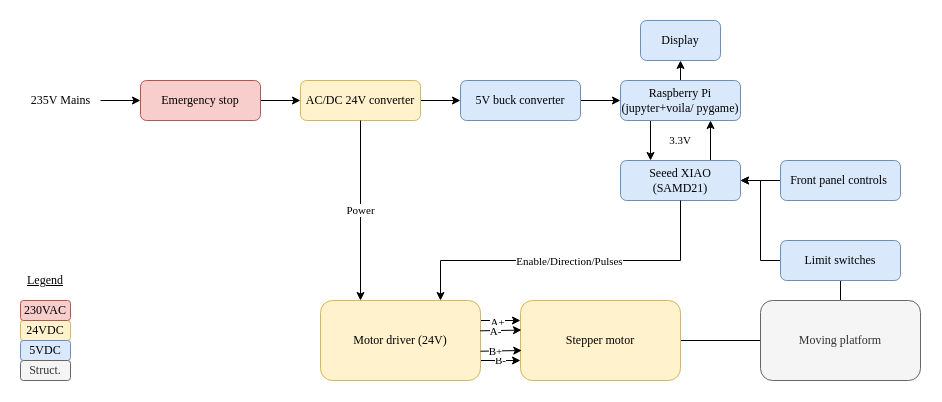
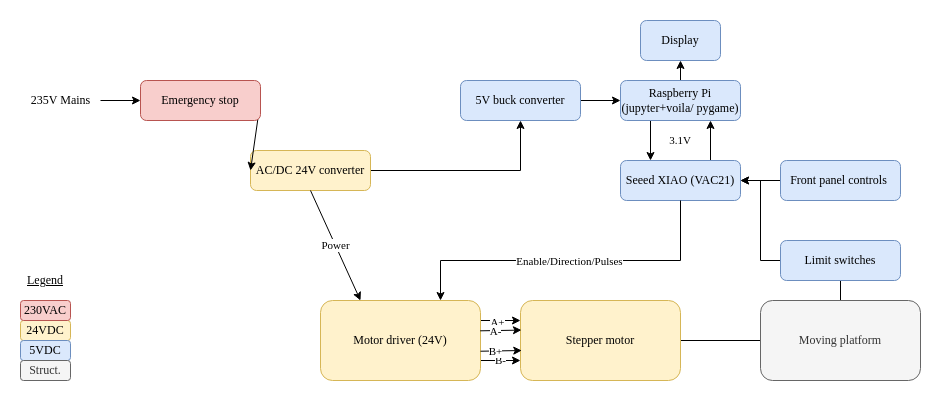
  <mxCell id="0" />
  <mxCell id="1" parent="0" />
  <mxCell id="2" value="" style="edgeStyle=orthogonalEdgeStyle;rounded=0;orthogonalLoop=1;jettySize=auto;html=1;endArrow=none;endFill=0;fontFamily=Inconsolata;fontSource=https%3A%2F%2Ffonts.googleapis.com%2Fcss%3Ffamily%3DInconsolata;" parent="1" source="3" target="37" edge="1"><mxGeometry relative="1" as="geometry" /></mxCell>
  <mxCell id="3" value="Stepper motor" style="rounded=1;whiteSpace=wrap;html=1;fontFamily=Inconsolata;fontSource=https%3A%2F%2Ffonts.googleapis.com%2Fcss%3Ffamily%3DInconsolata;fillColor=#fff2cc;strokeColor=#d6b656;" parent="1" vertex="1"><mxGeometry x="520" y="300" width="160" height="80" as="geometry" /></mxCell>
  <mxCell id="4" value="" style="edgeStyle=orthogonalEdgeStyle;rounded=0;orthogonalLoop=1;jettySize=auto;html=1;fontFamily=Inconsolata;fontSource=https%3A%2F%2Ffonts.googleapis.com%2Fcss%3Ffamily%3DInconsolata;" parent="1" source="5" target="22" edge="1"><mxGeometry relative="1" as="geometry" /></mxCell>
- <mxCell id="5" value="AC/DC 24V converter" style="rounded=1;whiteSpace=wrap;html=1;fontFamily=Inconsolata;fontSource=https%3A%2F%2Ffonts.googleapis.com%2Fcss%3Ffamily%3DInconsolata;fillColor=#fff2cc;strokeColor=#d6b656;" parent="1" vertex="1"><mxGeometry x="300" y="80" width="120" height="40" as="geometry" /></mxCell>
+ <mxCell id="5" value="AC/DC 24V converter" style="rounded=1;whiteSpace=wrap;html=1;fontFamily=Inconsolata;fontSource=https%3A%2F%2Ffonts.googleapis.com%2Fcss%3Ffamily%3DInconsolata;fillColor=#fff2cc;strokeColor=#d6b656;" parent="1" vertex="1"><mxGeometry x="250" y="150" width="120" height="40" as="geometry" /></mxCell>
  <mxCell id="6" value="" style="endArrow=classic;html=1;entryX=0;entryY=0.5;entryDx=0;entryDy=0;fontFamily=Inconsolata;fontSource=https%3A%2F%2Ffonts.googleapis.com%2Fcss%3Ffamily%3DInconsolata;" parent="1" target="5" edge="1"><mxGeometry width="50" height="50" relative="1" as="geometry"><mxPoint x="260" y="100" as="sourcePoint" /><mxPoint x="200" y="90" as="targetPoint" /></mxGeometry></mxCell>
  <mxCell id="7" value="" style="edgeStyle=orthogonalEdgeStyle;rounded=0;orthogonalLoop=1;jettySize=auto;html=1;fontFamily=Inconsolata;fontSource=https%3A%2F%2Ffonts.googleapis.com%2Fcss%3Ffamily%3DInconsolata;" parent="1" source="8" target="9" edge="1"><mxGeometry relative="1" as="geometry" /></mxCell>
  <mxCell id="8" value="235V Mains" style="text;html=1;align=center;verticalAlign=middle;resizable=0;points=[];autosize=1;fontFamily=Inconsolata;fontSource=https%3A%2F%2Ffonts.googleapis.com%2Fcss%3Ffamily%3DInconsolata;" parent="1" vertex="1"><mxGeometry y="90" width="80" height="20" as="geometry" x="20" /></mxCell>
  <mxCell id="9" value="Emergency stop" style="rounded=1;whiteSpace=wrap;html=1;fontFamily=Inconsolata;fontSource=https%3A%2F%2Ffonts.googleapis.com%2Fcss%3Ffamily%3DInconsolata;fillColor=#f8cecc;strokeColor=#b85450;" parent="1" vertex="1"><mxGeometry x="140" y="80" width="120" height="40" as="geometry" /></mxCell>
  <mxCell id="10" value="B-" style="edgeStyle=orthogonalEdgeStyle;rounded=0;orthogonalLoop=1;jettySize=auto;html=1;exitX=1;exitY=0.75;exitDx=0;exitDy=0;entryX=0;entryY=0.75;entryDx=0;entryDy=0;fontFamily=Inconsolata;fontSource=https%3A%2F%2Ffonts.googleapis.com%2Fcss%3Ffamily%3DInconsolata;" parent="1" source="13" target="3" edge="1"><mxGeometry relative="1" as="geometry" /></mxCell>
  <mxCell id="11" style="edgeStyle=orthogonalEdgeStyle;rounded=0;orthogonalLoop=1;jettySize=auto;html=1;exitX=1;exitY=0.25;exitDx=0;exitDy=0;entryX=0;entryY=0.25;entryDx=0;entryDy=0;fontFamily=Inconsolata;fontSource=https%3A%2F%2Ffonts.googleapis.com%2Fcss%3Ffamily%3DInconsolata;" parent="1" source="13" target="3" edge="1"><mxGeometry relative="1" as="geometry" /></mxCell>
  <mxCell id="12" value="A+" style="edgeLabel;html=1;align=center;verticalAlign=middle;resizable=0;points=[];fontFamily=Inconsolata;fontSource=https%3A%2F%2Ffonts.googleapis.com%2Fcss%3Ffamily%3DInconsolata;" parent="11" vertex="1" connectable="0"><mxGeometry x="-0.208" y="-1" relative="1" as="geometry"><mxPoint as="offset" /></mxGeometry></mxCell>
  <mxCell id="13" value="Motor driver (24V)" style="rounded=1;whiteSpace=wrap;html=1;fontFamily=Inconsolata;fontSource=https%3A%2F%2Ffonts.googleapis.com%2Fcss%3Ffamily%3DInconsolata;fillColor=#fff2cc;strokeColor=#d6b656;" parent="1" vertex="1"><mxGeometry x="320" y="300" width="160" height="80" as="geometry" /></mxCell>
  <mxCell id="14" value="" style="endArrow=classic;html=1;exitX=0.998;exitY=0.379;exitDx=0;exitDy=0;exitPerimeter=0;entryX=0.006;entryY=0.37;entryDx=0;entryDy=0;entryPerimeter=0;fontFamily=Inconsolata;fontSource=https%3A%2F%2Ffonts.googleapis.com%2Fcss%3Ffamily%3DInconsolata;" parent="1" source="13" target="3" edge="1"><mxGeometry width="50" height="50" relative="1" as="geometry"><mxPoint x="490" y="310" as="sourcePoint" /><mxPoint x="540" y="260" as="targetPoint" /></mxGeometry></mxCell>
  <mxCell id="15" value="A-" style="edgeLabel;html=1;align=center;verticalAlign=middle;resizable=0;points=[];fontFamily=Inconsolata;fontSource=https%3A%2F%2Ffonts.googleapis.com%2Fcss%3Ffamily%3DInconsolata;" parent="14" vertex="1" connectable="0"><mxGeometry x="-0.254" relative="1" as="geometry"><mxPoint as="offset" /></mxGeometry></mxCell>
  <mxCell id="16" value="" style="endArrow=classic;html=1;exitX=0.998;exitY=0.379;exitDx=0;exitDy=0;exitPerimeter=0;entryX=0.006;entryY=0.37;entryDx=0;entryDy=0;entryPerimeter=0;fontFamily=Inconsolata;fontSource=https%3A%2F%2Ffonts.googleapis.com%2Fcss%3Ffamily%3DInconsolata;" parent="1" edge="1"><mxGeometry width="50" height="50" relative="1" as="geometry"><mxPoint x="480" y="350.72" as="sourcePoint" /><mxPoint x="521.28" y="350" as="targetPoint" /></mxGeometry></mxCell>
  <mxCell id="17" value="B+" style="edgeLabel;html=1;align=center;verticalAlign=middle;resizable=0;points=[];fontFamily=Inconsolata;fontSource=https%3A%2F%2Ffonts.googleapis.com%2Fcss%3Ffamily%3DInconsolata;" parent="16" vertex="1" connectable="0"><mxGeometry x="-0.254" relative="1" as="geometry"><mxPoint as="offset" /></mxGeometry></mxCell>
  <mxCell id="18" value="Display" style="rounded=1;whiteSpace=wrap;html=1;fontFamily=Inconsolata;fontSource=https%3A%2F%2Ffonts.googleapis.com%2Fcss%3Ffamily%3DInconsolata;fillColor=#dae8fc;strokeColor=#6c8ebf;" parent="1" vertex="1"><mxGeometry x="640" y="20" width="80" height="40" as="geometry" /></mxCell>
  <mxCell id="19" value="" style="edgeStyle=orthogonalEdgeStyle;rounded=0;orthogonalLoop=1;jettySize=auto;html=1;fontFamily=Inconsolata;fontSource=https%3A%2F%2Ffonts.googleapis.com%2Fcss%3Ffamily%3DInconsolata;" parent="1" source="20" target="27" edge="1"><mxGeometry relative="1" as="geometry" /></mxCell>
  <mxCell id="20" value="Front panel controls&amp;nbsp;" style="rounded=1;whiteSpace=wrap;html=1;fontFamily=Inconsolata;fontSource=https%3A%2F%2Ffonts.googleapis.com%2Fcss%3Ffamily%3DInconsolata;fillColor=#dae8fc;strokeColor=#6c8ebf;" parent="1" vertex="1"><mxGeometry x="780" y="160" width="120" height="40" as="geometry" /></mxCell>
  <mxCell id="21" value="" style="edgeStyle=orthogonalEdgeStyle;rounded=0;orthogonalLoop=1;jettySize=auto;html=1;fontFamily=Inconsolata;fontSource=https%3A%2F%2Ffonts.googleapis.com%2Fcss%3Ffamily%3DInconsolata;" parent="1" source="22" target="25" edge="1"><mxGeometry relative="1" as="geometry" /></mxCell>
  <mxCell id="22" value="5V buck converter" style="rounded=1;whiteSpace=wrap;html=1;fontFamily=Inconsolata;fontSource=https%3A%2F%2Ffonts.googleapis.com%2Fcss%3Ffamily%3DInconsolata;fillColor=#dae8fc;strokeColor=#6c8ebf;" parent="1" vertex="1"><mxGeometry x="460" y="80" width="120" height="40" as="geometry" /></mxCell>
  <mxCell id="23" style="edgeStyle=orthogonalEdgeStyle;rounded=0;orthogonalLoop=1;jettySize=auto;html=1;exitX=0.25;exitY=1;exitDx=0;exitDy=0;entryX=0.25;entryY=0;entryDx=0;entryDy=0;fontFamily=Inconsolata;fontSource=https%3A%2F%2Ffonts.googleapis.com%2Fcss%3Ffamily%3DInconsolata;" parent="1" source="25" target="27" edge="1"><mxGeometry relative="1" as="geometry" /></mxCell>
  <mxCell id="24" style="edgeStyle=orthogonalEdgeStyle;rounded=0;orthogonalLoop=1;jettySize=auto;html=1;exitX=0.5;exitY=0;exitDx=0;exitDy=0;entryX=0.5;entryY=1;entryDx=0;entryDy=0;fontFamily=Inconsolata;fontSource=https%3A%2F%2Ffonts.googleapis.com%2Fcss%3Ffamily%3DInconsolata;" parent="1" source="25" target="18" edge="1"><mxGeometry relative="1" as="geometry" /></mxCell>
  <mxCell id="25" value="Raspberry Pi (jupyter+voila/ pygame)" style="rounded=1;whiteSpace=wrap;html=1;fontFamily=Inconsolata;fontSource=https%3A%2F%2Ffonts.googleapis.com%2Fcss%3Ffamily%3DInconsolata;fillColor=#dae8fc;strokeColor=#6c8ebf;" parent="1" vertex="1"><mxGeometry x="620" y="80" width="120" height="40" as="geometry" /></mxCell>
  <mxCell id="26" style="edgeStyle=orthogonalEdgeStyle;rounded=0;orthogonalLoop=1;jettySize=auto;html=1;exitX=0.75;exitY=0;exitDx=0;exitDy=0;entryX=0.75;entryY=1;entryDx=0;entryDy=0;fontFamily=Inconsolata;fontSource=https%3A%2F%2Ffonts.googleapis.com%2Fcss%3Ffamily%3DInconsolata;" parent="1" source="27" target="25" edge="1"><mxGeometry relative="1" as="geometry" /></mxCell>
- <mxCell id="27" value="Seeed XIAO (SAMD21)" style="rounded=1;whiteSpace=wrap;html=1;fontFamily=Inconsolata;fontSource=https%3A%2F%2Ffonts.googleapis.com%2Fcss%3Ffamily%3DInconsolata;fillColor=#dae8fc;strokeColor=#6c8ebf;" parent="1" vertex="1"><mxGeometry x="620" y="160" width="120" height="40" as="geometry" /></mxCell>
+ <mxCell id="27" value="Seeed XIAO (VAC21)" style="rounded=1;whiteSpace=wrap;html=1;fontFamily=Inconsolata;fontSource=https%3A%2F%2Ffonts.googleapis.com%2Fcss%3Ffamily%3DInconsolata;fillColor=#dae8fc;strokeColor=#6c8ebf;" parent="1" vertex="1"><mxGeometry x="620" y="160" width="120" height="40" as="geometry" /></mxCell>
  <mxCell id="28" style="edgeStyle=orthogonalEdgeStyle;rounded=0;orthogonalLoop=1;jettySize=auto;html=1;entryX=1;entryY=0.5;entryDx=0;entryDy=0;fontFamily=Inconsolata;fontSource=https%3A%2F%2Ffonts.googleapis.com%2Fcss%3Ffamily%3DInconsolata;" parent="1" source="30" target="27" edge="1"><mxGeometry relative="1" as="geometry" /></mxCell>
  <mxCell id="29" value="" style="edgeStyle=orthogonalEdgeStyle;rounded=0;orthogonalLoop=1;jettySize=auto;html=1;fontFamily=Inconsolata;fontSource=https%3A%2F%2Ffonts.googleapis.com%2Fcss%3Ffamily%3DInconsolata;endArrow=none;endFill=0;" parent="1" source="30" target="37" edge="1"><mxGeometry relative="1" as="geometry" /></mxCell>
  <mxCell id="30" value="Limit switches" style="rounded=1;whiteSpace=wrap;html=1;fontFamily=Inconsolata;fontSource=https%3A%2F%2Ffonts.googleapis.com%2Fcss%3Ffamily%3DInconsolata;fillColor=#dae8fc;strokeColor=#6c8ebf;" parent="1" vertex="1"><mxGeometry x="780" y="240" width="120" height="40" as="geometry" /></mxCell>
  <mxCell id="31" value="Power" style="endArrow=classic;html=1;fontFamily=Inconsolata;fontSource=https%3A%2F%2Ffonts.googleapis.com%2Fcss%3Ffamily%3DInconsolata;exitX=0.5;exitY=1;exitDx=0;exitDy=0;entryX=0.25;entryY=0;entryDx=0;entryDy=0;" parent="1" source="5" target="13" edge="1"><mxGeometry width="50" height="50" relative="1" as="geometry"><mxPoint x="250" y="230" as="sourcePoint" /><mxPoint x="300" y="180" as="targetPoint" /></mxGeometry></mxCell>
  <mxCell id="32" value="" style="endArrow=classic;html=1;fontFamily=Inconsolata;fontSource=https%3A%2F%2Ffonts.googleapis.com%2Fcss%3Ffamily%3DInconsolata;exitX=0.5;exitY=1;exitDx=0;exitDy=0;entryX=0.75;entryY=0;entryDx=0;entryDy=0;rounded=0;" parent="1" source="27" target="13" edge="1"><mxGeometry width="50" height="50" relative="1" as="geometry"><mxPoint x="470" y="300" as="sourcePoint" /><mxPoint x="520" y="250" as="targetPoint" /><Array as="points"><mxPoint x="680" y="260" /><mxPoint x="440" y="260" /></Array></mxGeometry></mxCell>
  <mxCell id="33" value="Enable/Direction/Pulses" style="edgeLabel;html=1;align=center;verticalAlign=middle;resizable=0;points=[];fontFamily=Inconsolata;" parent="32" vertex="1" connectable="0"><mxGeometry x="0.01" relative="1" as="geometry"><mxPoint as="offset" /></mxGeometry></mxCell>
  <mxCell id="34" value="24VDC" style="rounded=1;whiteSpace=wrap;html=1;fontFamily=Inconsolata;fontSource=https%3A%2F%2Ffonts.googleapis.com%2Fcss%3Ffamily%3DInconsolata;fillColor=#fff2cc;strokeColor=#d6b656;" parent="1" vertex="1"><mxGeometry y="320" width="50" height="20" as="geometry" x="20" /></mxCell>
  <mxCell id="35" value="5VDC" style="rounded=1;whiteSpace=wrap;html=1;fontFamily=Inconsolata;fontSource=https%3A%2F%2Ffonts.googleapis.com%2Fcss%3Ffamily%3DInconsolata;fillColor=#dae8fc;strokeColor=#6c8ebf;" parent="1" vertex="1"><mxGeometry y="340" width="50" height="20" as="geometry" x="20" /></mxCell>
  <mxCell id="36" value="230VAC" style="rounded=1;whiteSpace=wrap;html=1;fontFamily=Inconsolata;fontSource=https%3A%2F%2Ffonts.googleapis.com%2Fcss%3Ffamily%3DInconsolata;fillColor=#f8cecc;strokeColor=#b85450;" parent="1" vertex="1"><mxGeometry y="300" width="50" height="20" as="geometry" x="20" /></mxCell>
  <mxCell id="37" value="Moving platform" style="rounded=1;whiteSpace=wrap;html=1;fontFamily=Inconsolata;fontSource=https%3A%2F%2Ffonts.googleapis.com%2Fcss%3Ffamily%3DInconsolata;fillColor=#f5f5f5;strokeColor=#666666;fontColor=#333333;" parent="1" vertex="1"><mxGeometry x="760" y="300" width="160" height="80" as="geometry" /></mxCell>
  <mxCell id="38" value="Struct." style="rounded=1;whiteSpace=wrap;html=1;fontFamily=Inconsolata;fontSource=https%3A%2F%2Ffonts.googleapis.com%2Fcss%3Ffamily%3DInconsolata;fillColor=#f5f5f5;strokeColor=#666666;fontColor=#333333;" parent="1" vertex="1"><mxGeometry y="360" width="50" height="20" as="geometry" x="20" /></mxCell>
  <mxCell id="39" value="&lt;u&gt;Legend&lt;/u&gt;" style="text;html=1;strokeColor=none;fillColor=none;align=center;verticalAlign=middle;whiteSpace=wrap;rounded=0;fontFamily=Inconsolata;fontSource=https%3A%2F%2Ffonts.googleapis.com%2Fcss%3Ffamily%3DInconsolata;" parent="1" vertex="1"><mxGeometry x="25" y="270" width="40" height="20" as="geometry" /></mxCell>
- <mxCell id="40" value="3.3V" style="text;html=1;strokeColor=none;fillColor=none;align=center;verticalAlign=middle;whiteSpace=wrap;rounded=0;fontFamily=Inconsolata;fontSource=https%3A%2F%2Ffonts.googleapis.com%2Fcss%3Ffamily%3DInconsolata;fontSize=11;" vertex="1" parent="1"><mxGeometry x="660" y="130" width="40" height="20" as="geometry" /></mxCell>
+ <mxCell id="40" value="3.1V" style="text;html=1;strokeColor=none;fillColor=none;align=center;verticalAlign=middle;whiteSpace=wrap;rounded=0;fontFamily=Inconsolata;fontSource=https%3A%2F%2Ffonts.googleapis.com%2Fcss%3Ffamily%3DInconsolata;fontSize=11;" vertex="1" parent="1"><mxGeometry x="660" y="130" width="40" height="20" as="geometry" /></mxCell>
